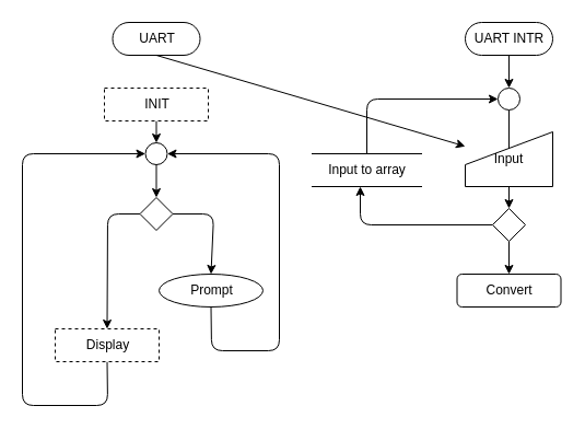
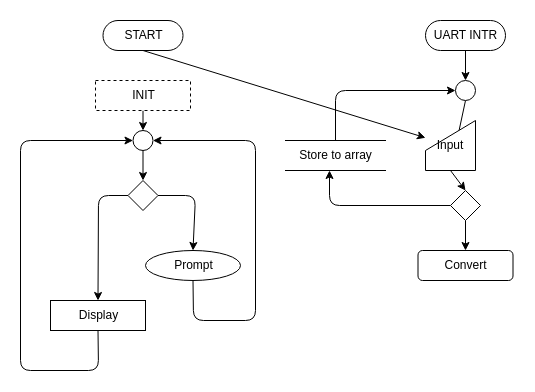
  <mxCell id="0" />
  <mxCell id="1" parent="0" />
  <mxCell id="2" style="edgeStyle=none;html=1;exitX=0.5;exitY=1;exitDx=0;exitDy=0;entryX=0.5;entryY=1;entryDx=0;entryDy=0;" parent="1" target="4" edge="1"><mxGeometry relative="1" as="geometry"><mxPoint x="465" y="100" as="sourcePoint" /></mxGeometry></mxCell>
  <mxCell id="3" style="edgeStyle=none;html=1;exitX=0.5;exitY=1;exitDx=0;exitDy=0;entryX=0.5;entryY=0;entryDx=0;entryDy=0;" parent="1" source="4" target="10" edge="1"><mxGeometry relative="1" as="geometry" /></mxCell>
- <mxCell id="4" value="Input" style="shape=manualInput;whiteSpace=wrap;html=1;" parent="1" vertex="1"><mxGeometry x="425" y="120" width="80" height="50" as="geometry" /></mxCell>
+ <mxCell id="4" value="Input" style="shape=manualInput;whiteSpace=wrap;html=1;" parent="1" vertex="1"><mxGeometry x="425" y="120" width="50" height="50" as="geometry" /></mxCell>
  <mxCell id="5" value="Convert" style="html=1;dashed=0;whitespace=wrap;rounded=1;" parent="1" vertex="1"><mxGeometry x="417.5" y="250" width="95" height="30" as="geometry" /></mxCell>
  <mxCell id="6" style="edgeStyle=none;html=1;exitX=0.5;exitY=0;exitDx=0;exitDy=0;entryX=0;entryY=0.5;entryDx=0;entryDy=0;" parent="1" source="7" edge="1"><mxGeometry relative="1" as="geometry"><Array as="points"><mxPoint x="335" y="90" /></Array><mxPoint x="455" y="90" as="targetPoint" /></mxGeometry></mxCell>
- <mxCell id="7" value="Input to array" style="html=1;dashed=0;whitespace=wrap;shape=partialRectangle;right=0;left=0;" parent="1" vertex="1"><mxGeometry x="285" y="140" width="100" height="30" as="geometry" /></mxCell>
+ <mxCell id="7" value="Store to array" style="html=1;dashed=0;whitespace=wrap;shape=partialRectangle;right=0;left=0;" parent="1" vertex="1"><mxGeometry x="285" y="140" width="100" height="30" as="geometry" /></mxCell>
  <mxCell id="8" style="edgeStyle=none;html=1;exitX=0;exitY=0.5;exitDx=0;exitDy=0;entryX=0.44;entryY=1;entryDx=0;entryDy=0;entryPerimeter=0;" parent="1" source="10" target="7" edge="1"><mxGeometry relative="1" as="geometry"><Array as="points"><mxPoint x="329" y="205" /></Array></mxGeometry></mxCell>
  <mxCell id="9" style="edgeStyle=none;html=1;exitX=0.5;exitY=1;exitDx=0;exitDy=0;entryX=0.5;entryY=0;entryDx=0;entryDy=0;" parent="1" source="10" target="5" edge="1"><mxGeometry relative="1" as="geometry" /></mxCell>
  <mxCell id="10" value="" style="rhombus;whiteSpace=wrap;html=1;" parent="1" vertex="1"><mxGeometry x="450" y="190" width="30" height="30" as="geometry" /></mxCell>
  <mxCell id="11" style="edgeStyle=none;html=1;exitX=0.5;exitY=1;exitDx=0;exitDy=0;entryX=0;entryY=0.5;entryDx=0;entryDy=0;" parent="1" source="12" target="20" edge="1"><mxGeometry relative="1" as="geometry"><Array as="points"><mxPoint x="98" y="370" /><mxPoint x="20" y="370" /><mxPoint x="20" y="140" /></Array></mxGeometry></mxCell>
- <mxCell id="12" value="Display" style="html=1;dashed=1;whitespace=wrap;" parent="1" vertex="1"><mxGeometry x="50" y="300" width="95" height="30" as="geometry" /></mxCell>
+ <mxCell id="12" value="Display" style="html=1;dashed=0;whitespace=wrap;" parent="1" vertex="1"><mxGeometry x="50" y="300" width="95" height="30" as="geometry" /></mxCell>
  <mxCell id="13" style="edgeStyle=none;html=1;exitX=0.5;exitY=1;exitDx=0;exitDy=0;entryX=0.5;entryY=0;entryDx=0;entryDy=0;" parent="1" source="14" target="20" edge="1"><mxGeometry relative="1" as="geometry" /></mxCell>
  <mxCell id="14" value="INIT" style="html=1;dashed=1;whitespace=wrap;" parent="1" vertex="1"><mxGeometry x="95" y="80" width="95" height="30" as="geometry" /></mxCell>
  <mxCell id="15" style="edgeStyle=none;html=1;exitX=0.5;exitY=0.5;exitDx=0;exitDy=15;exitPerimeter=0;" parent="1" source="16" target="4" edge="1"><mxGeometry relative="1" as="geometry" /></mxCell>
- <mxCell id="16" value="UART" style="html=1;dashed=0;whitespace=wrap;shape=mxgraph.dfd.start" parent="1" vertex="1"><mxGeometry x="102.5" y="20" width="80" height="30" as="geometry" /></mxCell>
+ <mxCell id="16" value="START" style="html=1;dashed=0;whitespace=wrap;shape=mxgraph.dfd.start" parent="1" vertex="1"><mxGeometry x="102.5" y="20" width="80" height="30" as="geometry" /></mxCell>
  <mxCell id="17" style="edgeStyle=none;html=1;exitX=0.5;exitY=1;exitDx=0;exitDy=0;entryX=1;entryY=0.5;entryDx=0;entryDy=0;" parent="1" source="18" target="20" edge="1"><mxGeometry relative="1" as="geometry"><Array as="points"><mxPoint x="193" y="320" /><mxPoint x="255" y="320" /><mxPoint x="255" y="140" /></Array></mxGeometry></mxCell>
  <mxCell id="18" value="Prompt" style="ellipse;html=1;dashed=0;whitespace=wrap;" parent="1" vertex="1"><mxGeometry x="145" y="250" width="95" height="30" as="geometry" /></mxCell>
  <mxCell id="19" style="edgeStyle=none;html=1;exitX=0.5;exitY=1;exitDx=0;exitDy=0;entryX=0.5;entryY=0;entryDx=0;entryDy=0;" parent="1" source="20" target="24" edge="1"><mxGeometry relative="1" as="geometry" /></mxCell>
  <mxCell id="20" value="" style="ellipse;whiteSpace=wrap;html=1;aspect=fixed;" parent="1" vertex="1"><mxGeometry x="132.5" y="130" width="20" height="20" as="geometry" /></mxCell>
  <mxCell id="21" value="" style="ellipse;whiteSpace=wrap;html=1;aspect=fixed;" parent="1" vertex="1"><mxGeometry x="455" y="80" width="20" height="20" as="geometry" /></mxCell>
  <mxCell id="22" style="edgeStyle=none;html=1;exitX=1;exitY=0.5;exitDx=0;exitDy=0;entryX=0.5;entryY=0;entryDx=0;entryDy=0;" parent="1" source="24" target="18" edge="1"><mxGeometry relative="1" as="geometry"><Array as="points"><mxPoint x="195" y="195" /></Array></mxGeometry></mxCell>
  <mxCell id="23" style="edgeStyle=none;html=1;exitX=0;exitY=0.5;exitDx=0;exitDy=0;entryX=0.5;entryY=0;entryDx=0;entryDy=0;" parent="1" source="24" target="12" edge="1"><mxGeometry relative="1" as="geometry"><Array as="points"><mxPoint x="98" y="195" /></Array></mxGeometry></mxCell>
  <mxCell id="24" value="" style="rhombus;whiteSpace=wrap;html=1;" parent="1" vertex="1"><mxGeometry x="127.5" y="180" width="30" height="30" as="geometry" /></mxCell>
  <mxCell id="25" style="edgeStyle=none;html=1;exitX=0.5;exitY=0.5;exitDx=0;exitDy=15.0;exitPerimeter=0;entryX=0.5;entryY=0;entryDx=0;entryDy=0;" parent="1" source="26" target="21" edge="1"><mxGeometry relative="1" as="geometry" /></mxCell>
  <mxCell id="26" value="UART INTR" style="html=1;dashed=0;whitespace=wrap;shape=mxgraph.dfd.start" parent="1" vertex="1"><mxGeometry x="425" y="20" width="80" height="30" as="geometry" /></mxCell>
